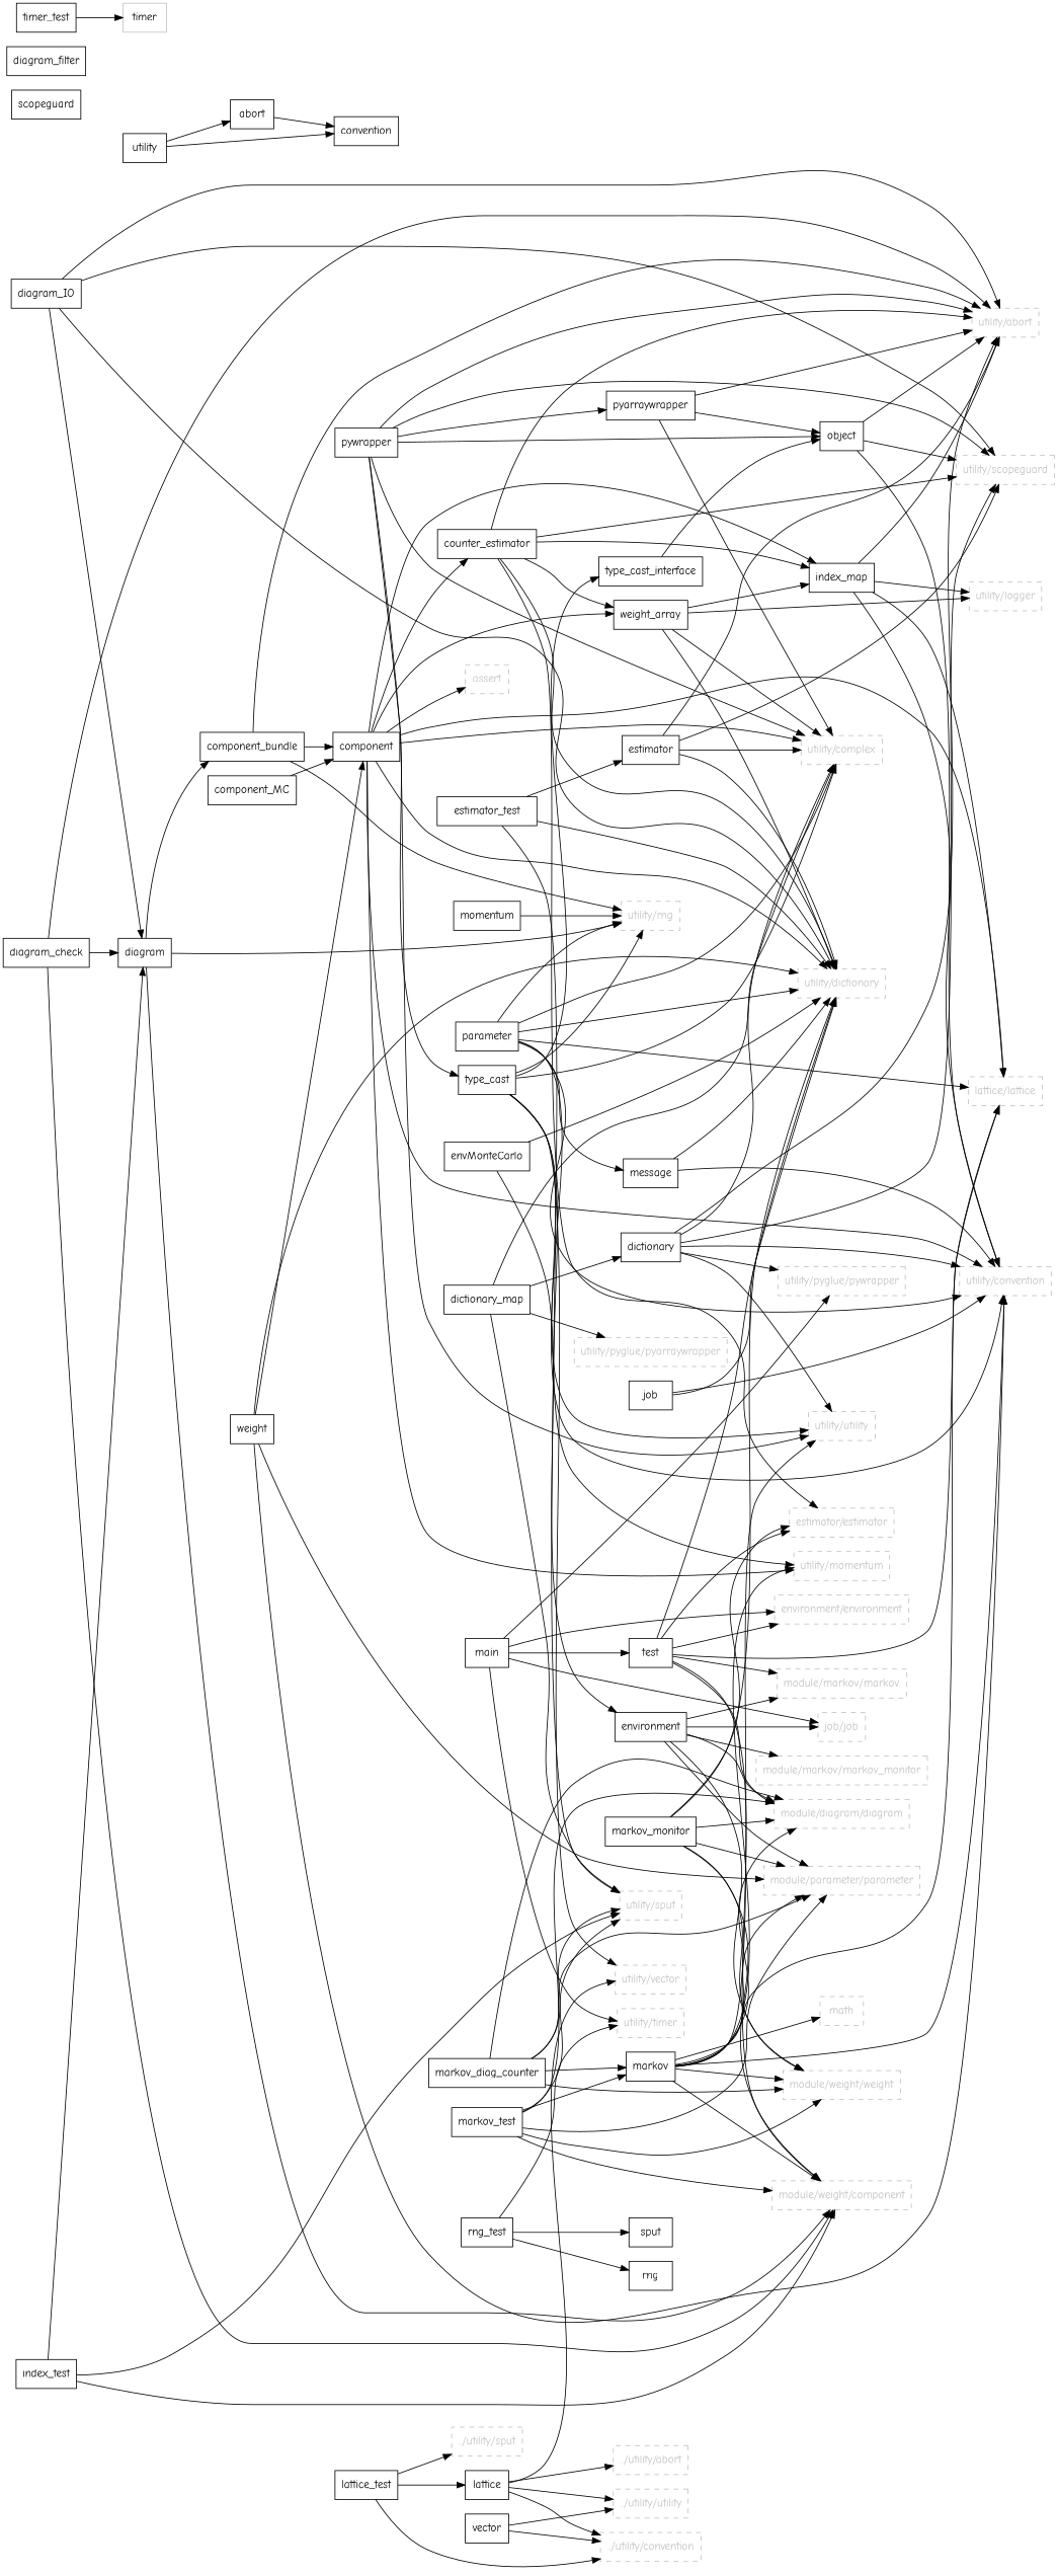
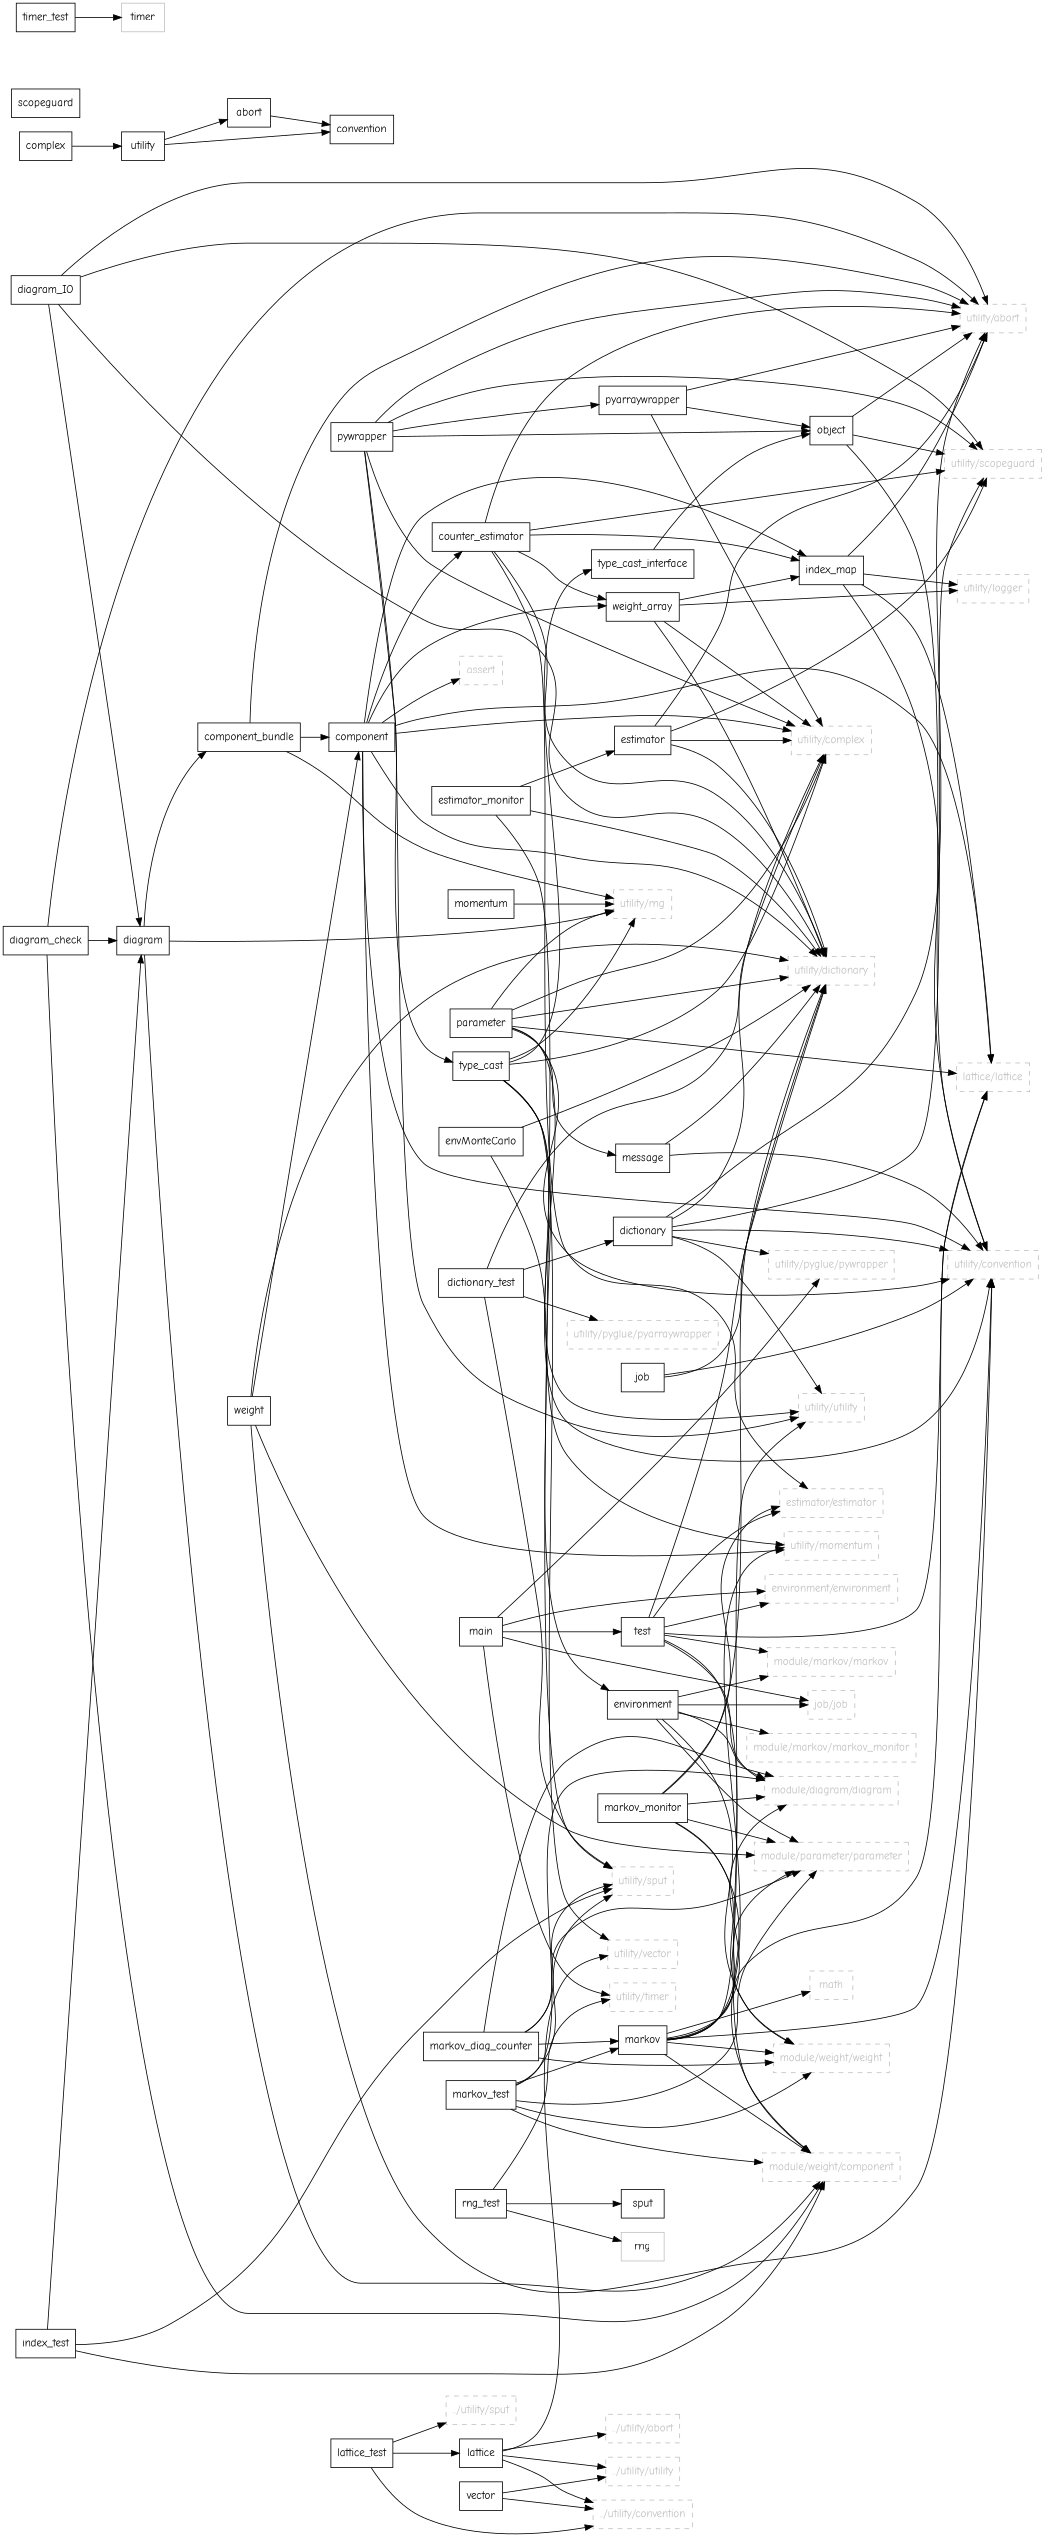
  digraph {
    fontname="Comic Neue"
    rankdir=LR
    node [fontname="Comic Neue" shape=box]
    edge [fontname="Comic Neue"]
    "utility/complex" [color=gray fontcolor=gray style=dashed]
    type_cast
    "utility/convention" [color=gray fontcolor=gray style=dashed]
    type_cast_interface
    "utility/vector" [color=gray fontcolor=gray style=dashed]
    "utility/rng" [color=gray fontcolor=gray style=dashed]
    "utility/momentum" [color=gray fontcolor=gray style=dashed]
    object
    "utility/abort" [color=gray fontcolor=gray style=dashed]
    "utility/scopeguard" [color=gray fontcolor=gray style=dashed]
    weight
    component
    "module/parameter/parameter" [color=gray fontcolor=gray style=dashed]
    "utility/dictionary" [color=gray fontcolor=gray style=dashed]
    n15 [label=counter_estimator]
    weight_array
    index_map
    "lattice/lattice" [color=gray fontcolor=gray style=dashed]
    assert [color=gray fontcolor=gray style=dashed]
    "estimator/estimator" [color=gray fontcolor=gray style=dashed]
    "utility/logger" [color=gray fontcolor=gray style=dashed]
    pyarraywrapper
    markov_monitor
    "module/weight/weight" [color=gray fontcolor=gray style=dashed]
    "module/weight/component" [color=gray fontcolor=gray style=dashed]
    "module/diagram/diagram" [color=gray fontcolor=gray style=dashed]
    n27 [label=index_test]
    diagram
    "utility/sput" [color=gray fontcolor=gray style=dashed]
    component_bundle
    diagram_IO
    abort
    convention
-   estimator_test
+   estimator_test [label=estimator_monitor]
    estimator
    scopeguard
    message
-   dictionary_test [label=dictionary_map]
+   dictionary_test
    "utility/pyglue/pyarraywrapper" [color=gray fontcolor=gray style=dashed]
    dictionary
    "utility/pyglue/pywrapper" [color=gray fontcolor=gray style=dashed]
    "utility/utility" [color=gray fontcolor=gray style=dashed]
    lattice_test
    lattice
    "../utility/convention" [color=gray fontcolor=gray style=dashed]
    "../utility/sput" [color=gray fontcolor=gray style=dashed]
    "../utility/abort" [color=gray fontcolor=gray style=dashed]
    "../utility/utility" [color=gray fontcolor=gray style=dashed]
    utility
-   diagram_filter
    markov_test
    markov
    math [color=gray fontcolor=gray style=dashed]
    environment
    "module/markov/markov_monitor" [color=gray fontcolor=gray style=dashed]
    "module/markov/markov" [color=gray fontcolor=gray style=dashed]
    "job/job" [color=gray fontcolor=gray style=dashed]
+   complex
    test
    "environment/environment" [color=gray fontcolor=gray style=dashed]
    main
    "utility/timer" [color=gray fontcolor=gray style=dashed]
    parameter
    momentum
    timer [color=gray]
    timer_test
    pywrapper
    markov_diag_counter
-   component_MC
    job
    envMonteCarlo
    rng_test
-   rng
+   rng [color=gray]
    sput
    vector
    diagram_check
    type_cast -> "utility/complex"
    type_cast -> "utility/convention"
    type_cast -> type_cast_interface
    type_cast -> "utility/vector"
    type_cast -> "utility/rng"
    type_cast -> "utility/momentum"
    type_cast_interface -> object
    object -> "utility/convention"
    object -> "utility/abort"
    object -> "utility/scopeguard"
    weight -> "utility/convention"
    weight -> component
    weight -> "module/parameter/parameter"
    weight -> "utility/dictionary"
    component -> "utility/complex"
    component -> "utility/convention"
    component -> "utility/momentum"
    component -> "utility/dictionary"
    component -> n15
    component -> weight_array
    component -> index_map
    component -> "lattice/lattice"
    component -> assert
    n15 -> "utility/abort"
    n15 -> "utility/scopeguard"
    n15 -> "utility/dictionary"
    n15 -> weight_array
    n15 -> index_map
    n15 -> "estimator/estimator"
    weight_array -> "utility/complex"
    weight_array -> "utility/dictionary"
    weight_array -> index_map
    weight_array -> "utility/logger"
    index_map -> "utility/convention"
    index_map -> "utility/abort"
    index_map -> "lattice/lattice"
    index_map -> "utility/logger"
    pyarraywrapper -> "utility/complex"
    pyarraywrapper -> object
    pyarraywrapper -> "utility/abort"
    markov_monitor -> "module/parameter/parameter"
    markov_monitor -> "utility/dictionary"
    markov_monitor -> "estimator/estimator"
    markov_monitor -> "module/weight/weight"
    markov_monitor -> "module/weight/component"
    markov_monitor -> "module/diagram/diagram"
    n27 -> "module/weight/component"
    n27 -> diagram
    n27 -> "utility/sput"
    diagram -> "utility/rng"
    diagram -> "module/weight/component"
    diagram -> component_bundle
    component_bundle -> "utility/rng"
    component_bundle -> "utility/abort"
    component_bundle -> component
    diagram_IO -> "utility/abort"
    diagram_IO -> "utility/scopeguard"
    diagram_IO -> "utility/dictionary"
    diagram_IO -> diagram
    abort -> convention
    estimator_test -> "utility/dictionary"
    estimator_test -> "utility/sput"
    estimator_test -> estimator
    estimator -> "utility/complex"
    estimator -> "utility/abort"
    estimator -> "utility/scopeguard"
    estimator -> "utility/dictionary"
    message -> "utility/convention"
    message -> "utility/dictionary"
    dictionary_test -> "utility/complex"
    dictionary_test -> "utility/sput"
    dictionary_test -> "utility/pyglue/pyarraywrapper"
    dictionary_test -> dictionary
    dictionary -> "utility/complex"
    dictionary -> "utility/convention"
    dictionary -> "utility/abort"
    dictionary -> "utility/scopeguard"
    dictionary -> "utility/pyglue/pywrapper"
    dictionary -> "utility/utility"
    lattice_test -> lattice
    lattice_test -> "../utility/convention"
    lattice_test -> "../utility/sput"
    lattice -> "utility/vector"
    lattice -> "../utility/convention"
    lattice -> "../utility/abort"
    lattice -> "../utility/utility"
    utility -> abort
    utility -> convention
    markov_test -> "module/parameter/parameter"
    markov_test -> "module/weight/weight"
    markov_test -> "module/weight/component"
    markov_test -> "module/diagram/diagram"
    markov_test -> "utility/sput"
    markov_test -> markov
    markov -> "utility/convention"
    markov -> "utility/momentum"
    markov -> "module/parameter/parameter"
    markov -> "lattice/lattice"
    markov -> "module/weight/weight"
    markov -> "module/weight/component"
    markov -> "module/diagram/diagram"
    markov -> "utility/utility"
    markov -> math
    environment -> "module/parameter/parameter"
    environment -> "module/weight/weight"
    environment -> "module/diagram/diagram"
    environment -> "module/markov/markov_monitor"
    environment -> "module/markov/markov"
    environment -> "job/job"
+   complex -> utility
    test -> "utility/dictionary"
    test -> "lattice/lattice"
    test -> "estimator/estimator"
    test -> "module/weight/component"
    test -> "module/diagram/diagram"
    test -> "module/markov/markov"
    test -> "environment/environment"
    main -> "utility/pyglue/pywrapper"
    main -> "job/job"
    main -> test
    main -> "environment/environment"
    main -> "utility/timer"
    parameter -> "utility/complex"
    parameter -> "utility/convention"
    parameter -> "utility/rng"
    parameter -> "utility/dictionary"
    parameter -> "lattice/lattice"
    parameter -> message
    parameter -> "utility/utility"
    momentum -> "utility/rng"
    timer_test -> timer
    pywrapper -> "utility/complex"
    pywrapper -> type_cast
    pywrapper -> object
    pywrapper -> "utility/abort"
    pywrapper -> "utility/scopeguard"
    pywrapper -> pyarraywrapper
    pywrapper -> "utility/utility"
    markov_diag_counter -> "module/parameter/parameter"
    markov_diag_counter -> "module/weight/weight"
    markov_diag_counter -> "module/diagram/diagram"
    markov_diag_counter -> "utility/sput"
    markov_diag_counter -> markov
-   component_MC -> component
    job -> "utility/convention"
    job -> "utility/dictionary"
    envMonteCarlo -> "utility/dictionary"
    envMonteCarlo -> environment
    rng_test -> "utility/timer"
    rng_test -> rng
    rng_test -> sput
    vector -> "../utility/convention"
    vector -> "../utility/utility"
    diagram_check -> "utility/abort"
    diagram_check -> "module/weight/component"
    diagram_check -> diagram
  }
